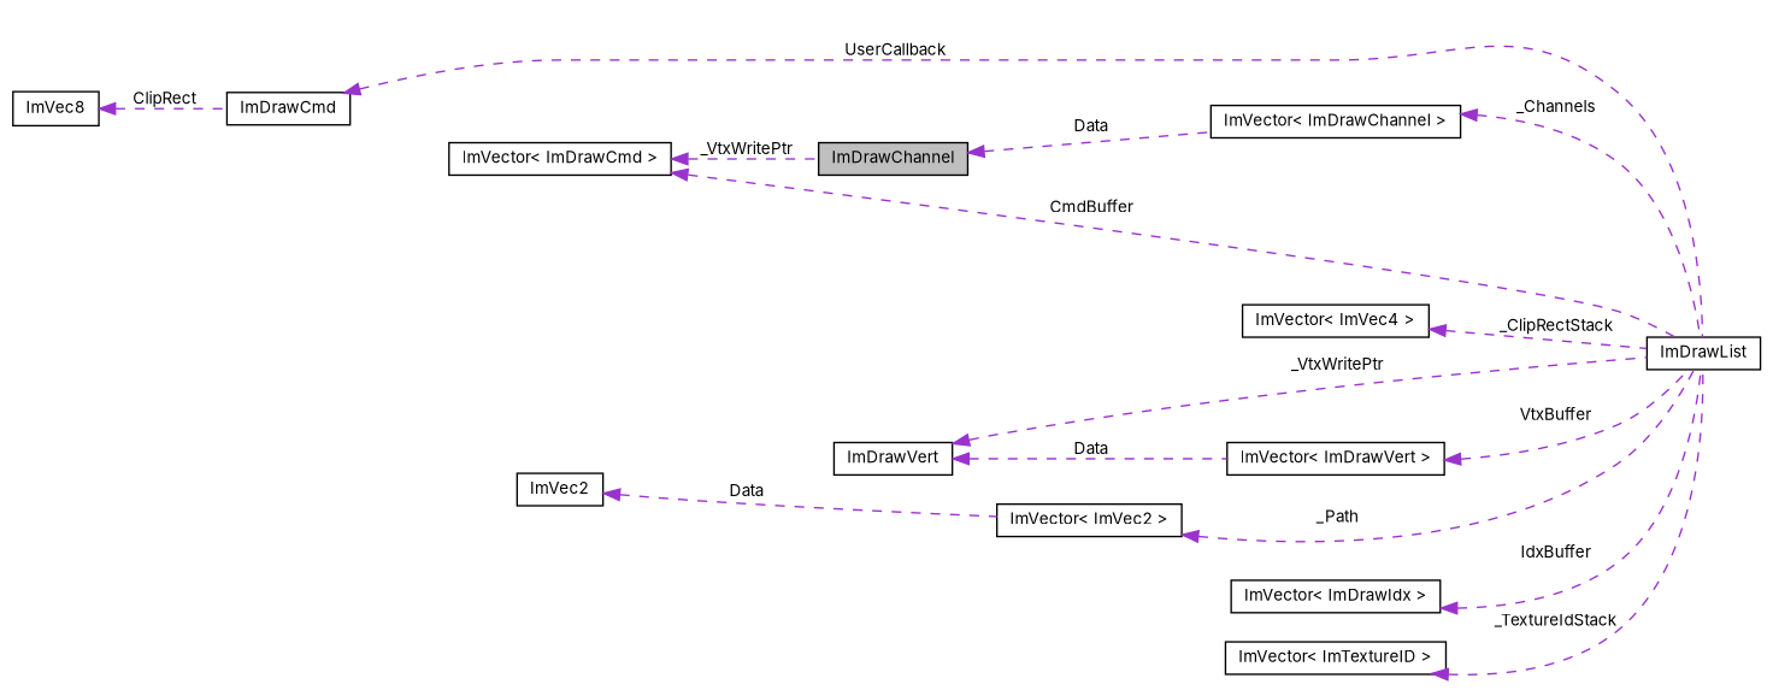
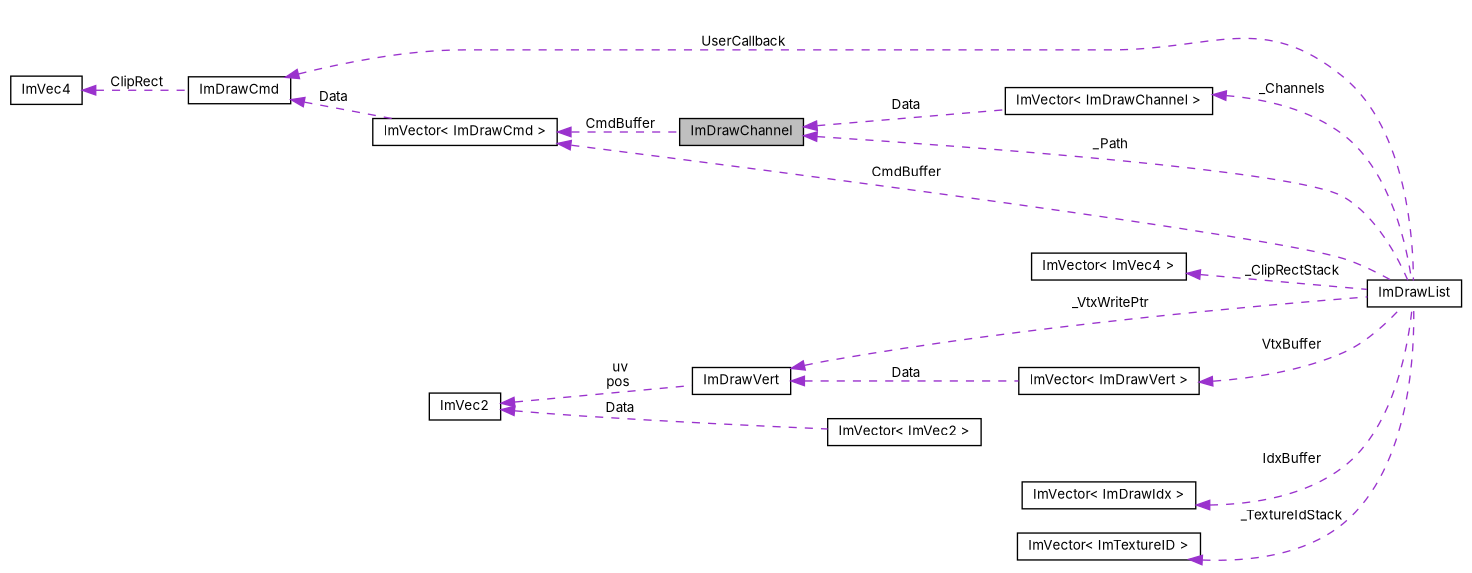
  digraph {
    fontname=Inter
    rankdir=LR
    node [color=black fillcolor=white fontname=Inter fontsize=10 shape=record style=filled]
    edge [color=darkorchid3 dir=back fontname=Inter fontsize=10 labelfontname=Helvetica labelfontsize=10 style=dashed]
    n1 [fillcolor=grey75 fontcolor=black height=0.2 label=ImDrawChannel width=0.4]
    n2 [height=0.2 label="ImVector\< ImDrawChannel \>" width=0.4]
    n3 [height=0.2 label=ImDrawList width=0.4]
    n4 [height=0.2 label="ImVector\< ImDrawCmd \>" width=0.4]
    n5 [height=0.2 label=ImDrawCmd width=0.4]
-   n6 [height=0.2 label=ImVec8 width=0.4]
+   n6 [height=0.2 label=ImVec4 width=0.4]
    n7 [height=0.2 label="ImVector\< ImVec4 \>" width=0.4]
    n8 [height=0.2 label="ImVector\< ImDrawVert \>" width=0.4]
    n9 [height=0.2 label=ImDrawVert width=0.4]
    n10 [height=0.2 label=ImVec2 width=0.4]
    n11 [height=0.2 label="ImVector\< ImVec2 \>" width=0.4]
    n12 [height=0.2 label="ImVector\< ImDrawIdx \>" width=0.4]
    n13 [height=0.2 label="ImVector\< ImTextureID \>" width=0.4]
    n1 -> n2 [label=" Data"]
    n2 -> n3 [label=" _Channels"]
-   n4 -> n1 [label=" _VtxWritePtr"]
+   n4 -> n1 [label=" CmdBuffer"]
    n4 -> n3 [label=" CmdBuffer"]
    n5 -> n3 [label=" UserCallback"]
+   n5 -> n4 [label=" Data"]
    n6 -> n5 [label=" ClipRect"]
    n7 -> n3 [label=" _ClipRectStack"]
    n8 -> n3 [label=" VtxBuffer"]
    n9 -> n3 [label=" _VtxWritePtr"]
    n9 -> n8 [label=" Data"]
+   n10 -> n9 [label=" uv\npos"]
    n10 -> n11 [label=" Data"]
-   n11 -> n3 [label=" _Path"]
+   n1 -> n3 [label=" _Path"]
    n12 -> n3 [label=" IdxBuffer"]
    n13 -> n3 [label=" _TextureIdStack"]
  }
